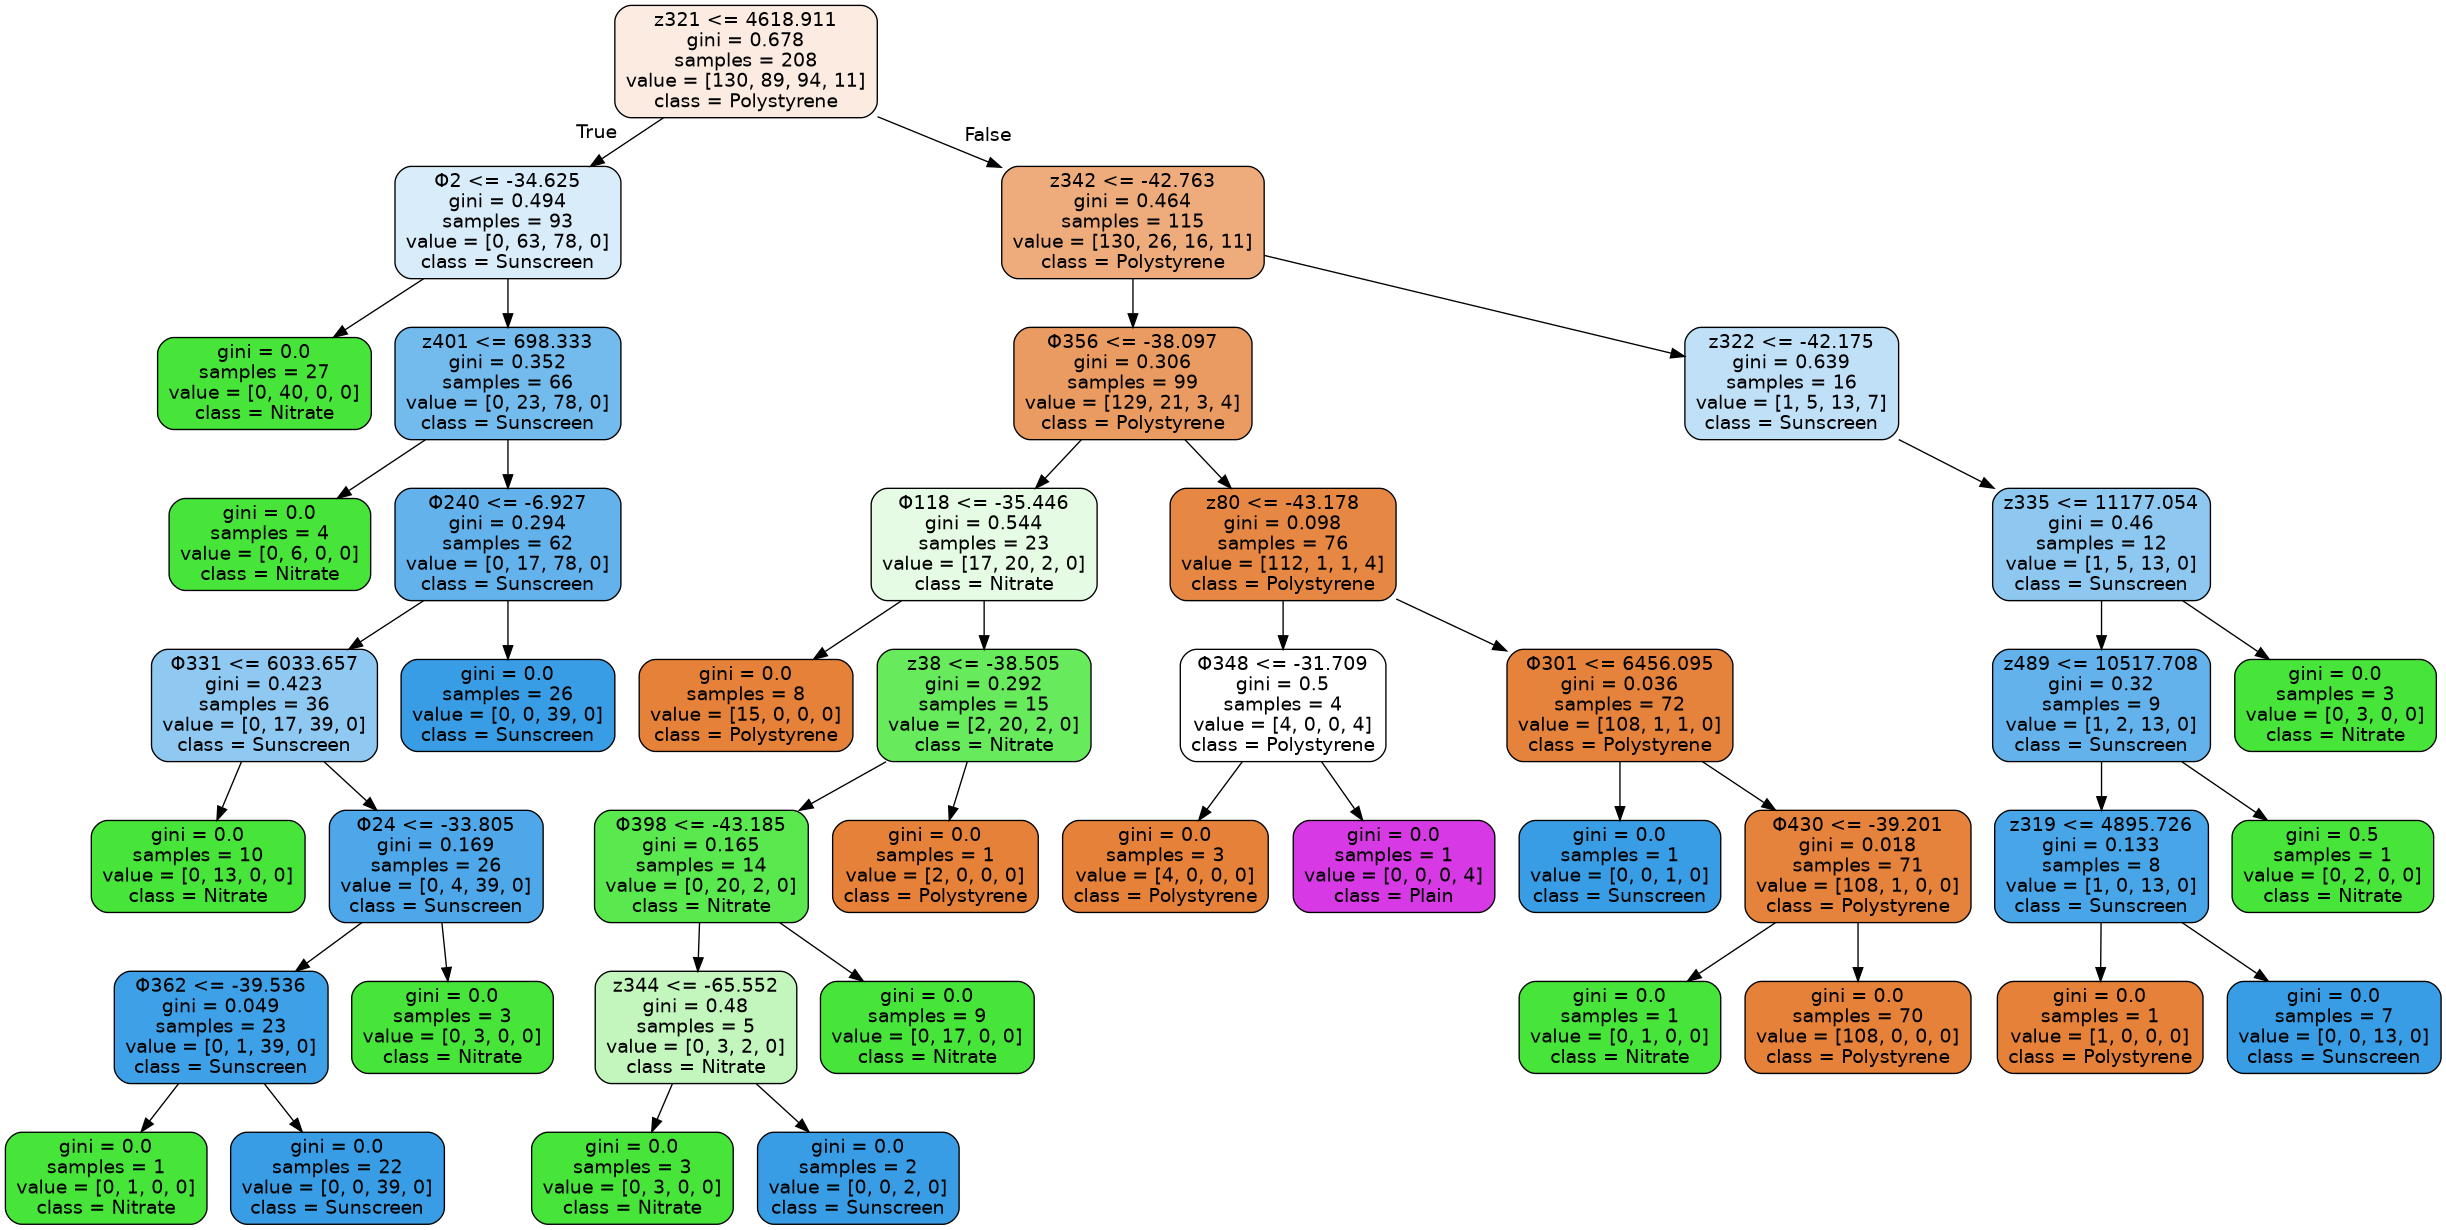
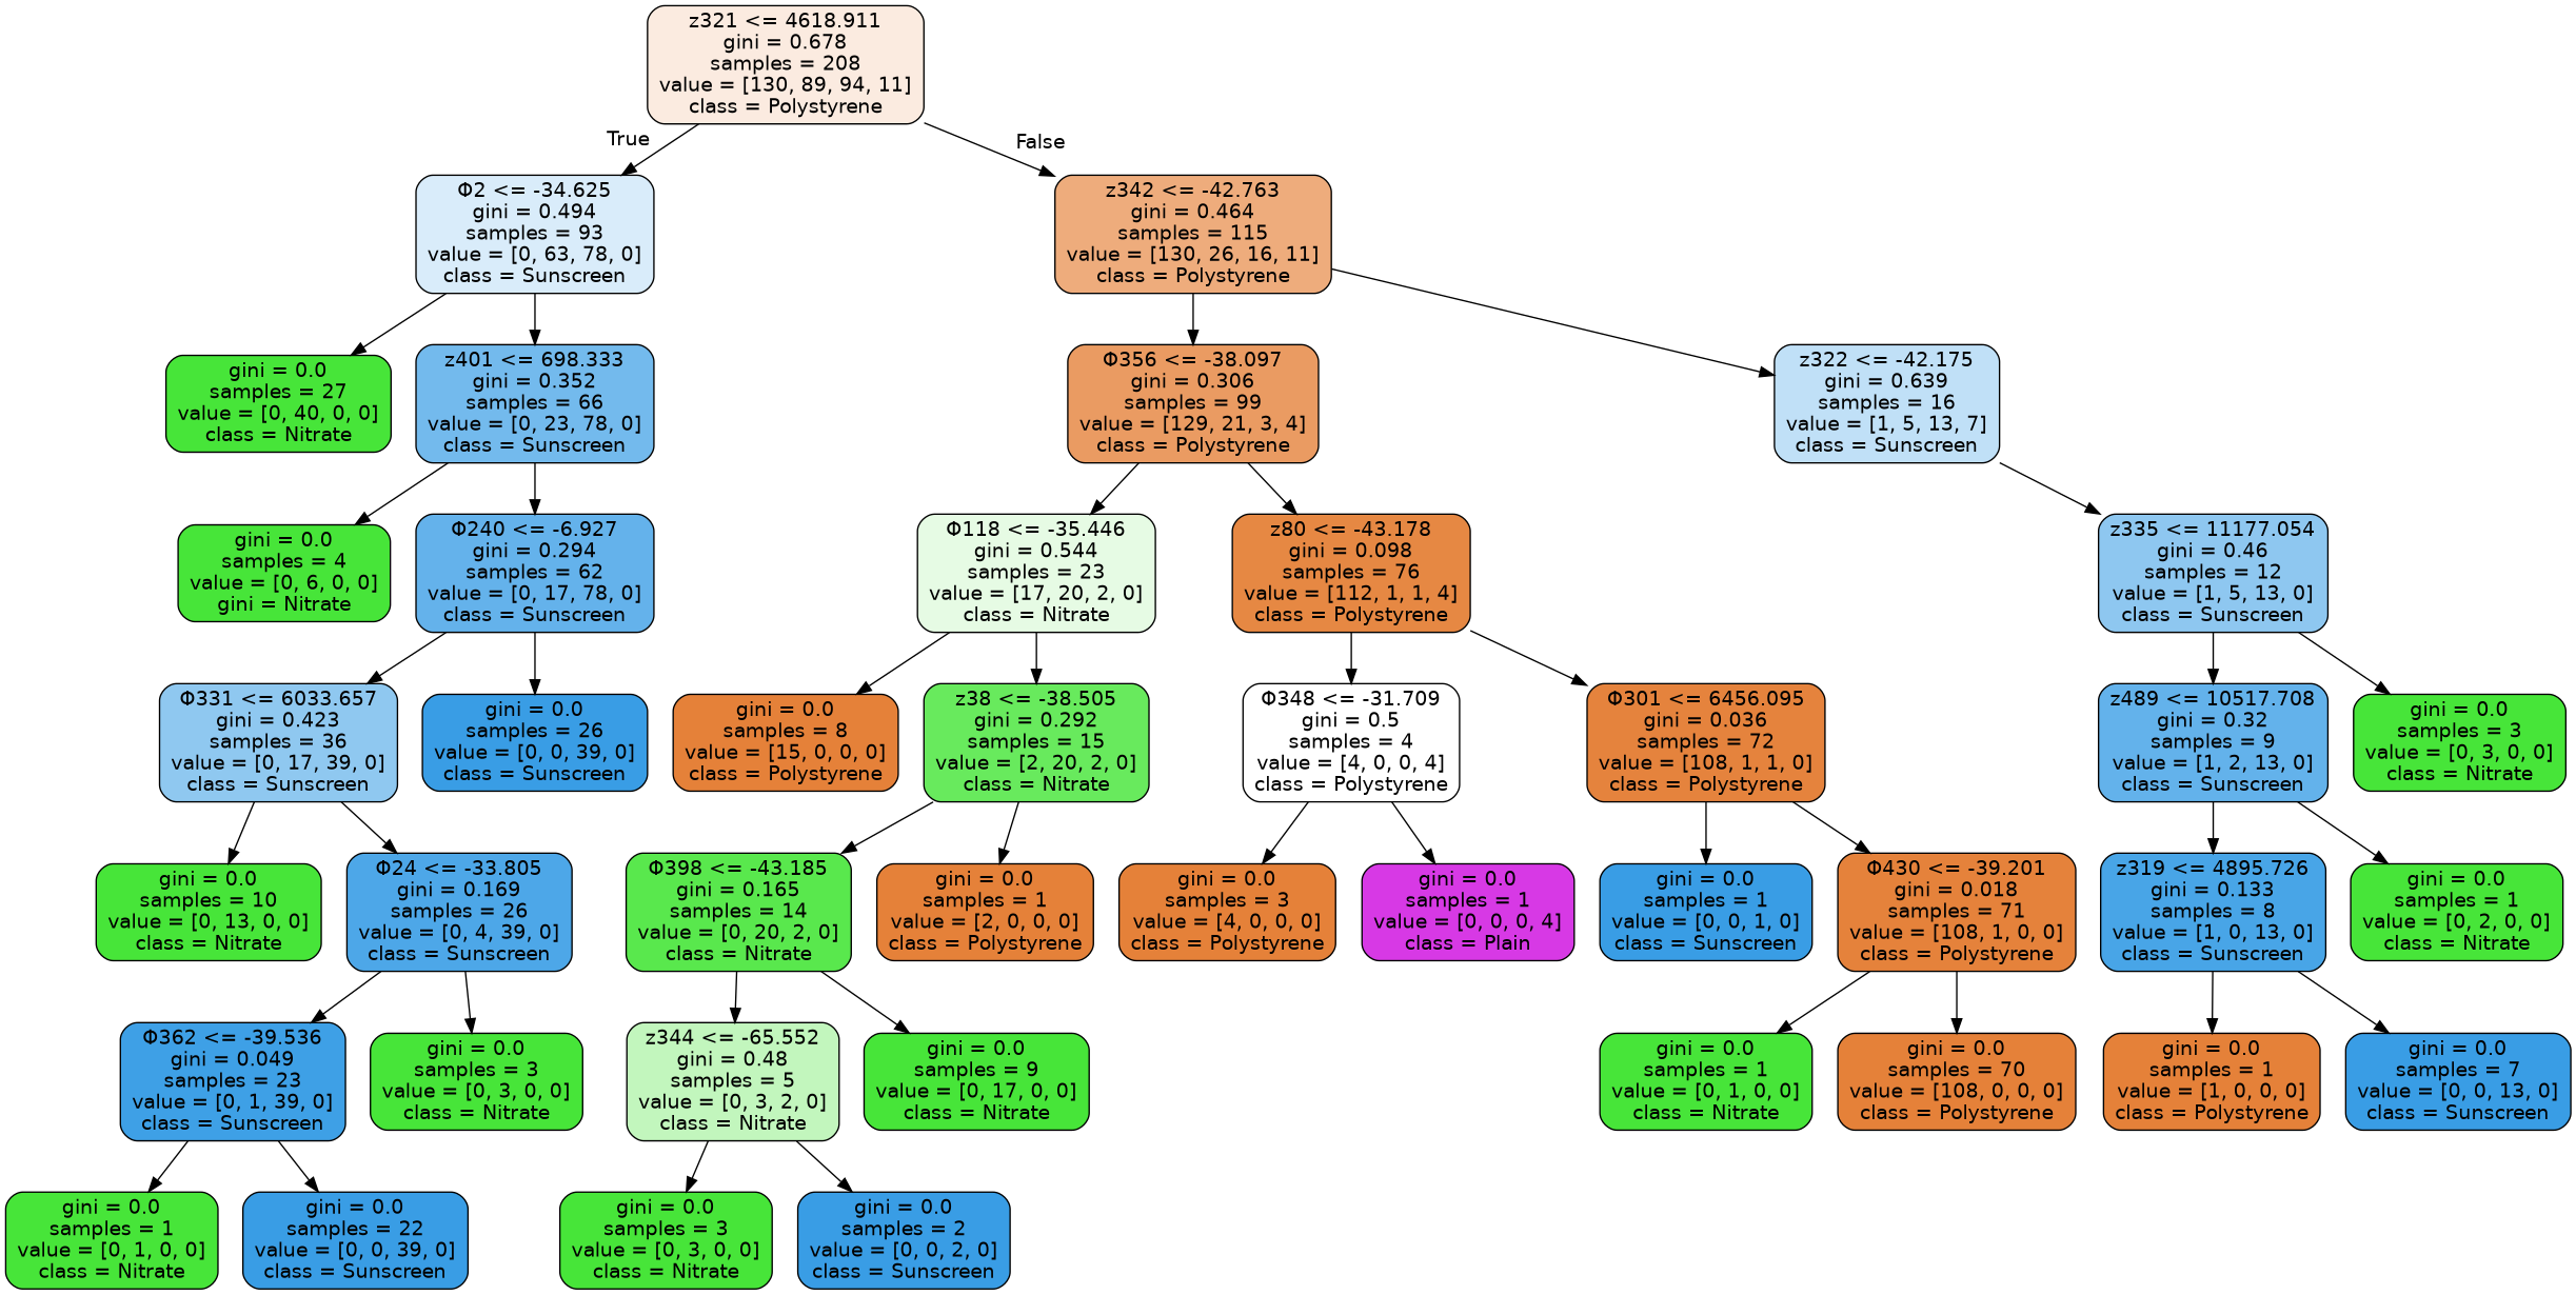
  digraph {
    node [color=black fillcolor="#47e539" fontname=helvetica shape=box style="filled, rounded"]
    edge [fontname=helvetica]
    n1 [fillcolor="#fbebe0" label="z321 <= 4618.911\ngini = 0.678\nsamples = 208\nvalue = [130, 89, 94, 11]\nclass = Polystyrene"]
    n2 [fillcolor="#d9ecfa" label="Φ2 <= -34.625\ngini = 0.494\nsamples = 93\nvalue = [0, 63, 78, 0]\nclass = Sunscreen"]
    n3 [fillcolor="#eeac7c" label="z342 <= -42.763\ngini = 0.464\nsamples = 115\nvalue = [130, 26, 16, 11]\nclass = Polystyrene"]
    n4 [label="gini = 0.0\nsamples = 27\nvalue = [0, 40, 0, 0]\nclass = Nitrate"]
    n5 [fillcolor="#73baed" label="z401 <= 698.333\ngini = 0.352\nsamples = 66\nvalue = [0, 23, 78, 0]\nclass = Sunscreen"]
    n6 [fillcolor="#ea9b62" label="Φ356 <= -38.097\ngini = 0.306\nsamples = 99\nvalue = [129, 21, 3, 4]\nclass = Polystyrene"]
    n7 [fillcolor="#c0e0f7" label="z322 <= -42.175\ngini = 0.639\nsamples = 16\nvalue = [1, 5, 13, 7]\nclass = Sunscreen"]
-   n8 [label="gini = 0.0\nsamples = 4\nvalue = [0, 6, 0, 0]\nclass = Nitrate"]
+   n8 [label="gini = 0.0\nsamples = 4\nvalue = [0, 6, 0, 0]\ngini = Nitrate"]
    n9 [fillcolor="#64b2eb" label="Φ240 <= -6.927\ngini = 0.294\nsamples = 62\nvalue = [0, 17, 78, 0]\nclass = Sunscreen"]
    n10 [fillcolor="#8fc8f0" label="Φ331 <= 6033.657\ngini = 0.423\nsamples = 36\nvalue = [0, 17, 39, 0]\nclass = Sunscreen"]
    n11 [fillcolor="#399de5" label="gini = 0.0\nsamples = 26\nvalue = [0, 0, 39, 0]\nclass = Sunscreen"]
    n12 [label="gini = 0.0\nsamples = 10\nvalue = [0, 13, 0, 0]\nclass = Nitrate"]
    n13 [fillcolor="#4da7e8" label="Φ24 <= -33.805\ngini = 0.169\nsamples = 26\nvalue = [0, 4, 39, 0]\nclass = Sunscreen"]
    n14 [fillcolor="#3ea0e6" label="Φ362 <= -39.536\ngini = 0.049\nsamples = 23\nvalue = [0, 1, 39, 0]\nclass = Sunscreen"]
    n15 [label="gini = 0.0\nsamples = 3\nvalue = [0, 3, 0, 0]\nclass = Nitrate"]
    n16 [label="gini = 0.0\nsamples = 1\nvalue = [0, 1, 0, 0]\nclass = Nitrate"]
    n17 [fillcolor="#399de5" label="gini = 0.0\nsamples = 22\nvalue = [0, 0, 39, 0]\nclass = Sunscreen"]
    n18 [fillcolor="#e6fbe4" label="Φ118 <= -35.446\ngini = 0.544\nsamples = 23\nvalue = [17, 20, 2, 0]\nclass = Nitrate"]
    n19 [fillcolor="#e68843" label="z80 <= -43.178\ngini = 0.098\nsamples = 76\nvalue = [112, 1, 1, 4]\nclass = Polystyrene"]
    n20 [fillcolor="#8ec7f0" label="z335 <= 11177.054\ngini = 0.46\nsamples = 12\nvalue = [1, 5, 13, 0]\nclass = Sunscreen"]
    n21 [fillcolor="#e58139" label="gini = 0.0\nsamples = 8\nvalue = [15, 0, 0, 0]\nclass = Polystyrene"]
    n22 [fillcolor="#68ea5d" label="z38 <= -38.505\ngini = 0.292\nsamples = 15\nvalue = [2, 20, 2, 0]\nclass = Nitrate"]
    n23 [fillcolor="#ffffff" label="Φ348 <= -31.709\ngini = 0.5\nsamples = 4\nvalue = [4, 0, 0, 4]\nclass = Polystyrene"]
    n24 [fillcolor="#e5833d" label="Φ301 <= 6456.095\ngini = 0.036\nsamples = 72\nvalue = [108, 1, 1, 0]\nclass = Polystyrene"]
    n25 [fillcolor="#59e84d" label="Φ398 <= -43.185\ngini = 0.165\nsamples = 14\nvalue = [0, 20, 2, 0]\nclass = Nitrate"]
    n26 [fillcolor="#e58139" label="gini = 0.0\nsamples = 1\nvalue = [2, 0, 0, 0]\nclass = Polystyrene"]
    n27 [fillcolor="#c2f6bd" label="z344 <= -65.552\ngini = 0.48\nsamples = 5\nvalue = [0, 3, 2, 0]\nclass = Nitrate"]
    n28 [label="gini = 0.0\nsamples = 9\nvalue = [0, 17, 0, 0]\nclass = Nitrate"]
    n29 [label="gini = 0.0\nsamples = 3\nvalue = [0, 3, 0, 0]\nclass = Nitrate"]
    n30 [fillcolor="#399de5" label="gini = 0.0\nsamples = 2\nvalue = [0, 0, 2, 0]\nclass = Sunscreen"]
    n31 [fillcolor="#e58139" label="gini = 0.0\nsamples = 3\nvalue = [4, 0, 0, 0]\nclass = Polystyrene"]
    n32 [fillcolor="#d739e5" label="gini = 0.0\nsamples = 1\nvalue = [0, 0, 0, 4]\nclass = Plain"]
    n33 [fillcolor="#399de5" label="gini = 0.0\nsamples = 1\nvalue = [0, 0, 1, 0]\nclass = Sunscreen"]
    n34 [fillcolor="#e5823b" label="Φ430 <= -39.201\ngini = 0.018\nsamples = 71\nvalue = [108, 1, 0, 0]\nclass = Polystyrene"]
    n35 [label="gini = 0.0\nsamples = 1\nvalue = [0, 1, 0, 0]\nclass = Nitrate"]
    n36 [fillcolor="#e58139" label="gini = 0.0\nsamples = 70\nvalue = [108, 0, 0, 0]\nclass = Polystyrene"]
    n37 [fillcolor="#63b2eb" label="z489 <= 10517.708\ngini = 0.32\nsamples = 9\nvalue = [1, 2, 13, 0]\nclass = Sunscreen"]
    n38 [label="gini = 0.0\nsamples = 3\nvalue = [0, 3, 0, 0]\nclass = Nitrate"]
    n39 [fillcolor="#48a5e7" label="z319 <= 4895.726\ngini = 0.133\nsamples = 8\nvalue = [1, 0, 13, 0]\nclass = Sunscreen"]
-   n40 [label="gini = 0.5\nsamples = 1\nvalue = [0, 2, 0, 0]\nclass = Nitrate"]
+   n40 [label="gini = 0.0\nsamples = 1\nvalue = [0, 2, 0, 0]\nclass = Nitrate"]
    n41 [fillcolor="#e58139" label="gini = 0.0\nsamples = 1\nvalue = [1, 0, 0, 0]\nclass = Polystyrene"]
    n42 [fillcolor="#399de5" label="gini = 0.0\nsamples = 7\nvalue = [0, 0, 13, 0]\nclass = Sunscreen"]
    n1 -> n2 [headlabel=True labelangle=45 labeldistance=2.5]
    n1 -> n3 [headlabel=False labelangle=-45 labeldistance=2.5]
    n2 -> n4
    n2 -> n5
    n3 -> n6
    n3 -> n7
    n5 -> n8
    n5 -> n9
    n6 -> n18
    n6 -> n19
    n7 -> n20
    n9 -> n10
    n9 -> n11
    n10 -> n12
    n10 -> n13
    n13 -> n14
    n13 -> n15
    n14 -> n16
    n14 -> n17
    n18 -> n21
    n18 -> n22
    n19 -> n23
    n19 -> n24
    n20 -> n37
    n20 -> n38
    n22 -> n25
    n22 -> n26
    n23 -> n31
    n23 -> n32
    n24 -> n33
    n24 -> n34
    n25 -> n27
    n25 -> n28
    n27 -> n29
    n27 -> n30
    n34 -> n35
    n34 -> n36
    n37 -> n39
    n37 -> n40
    n39 -> n41
    n39 -> n42
  }
